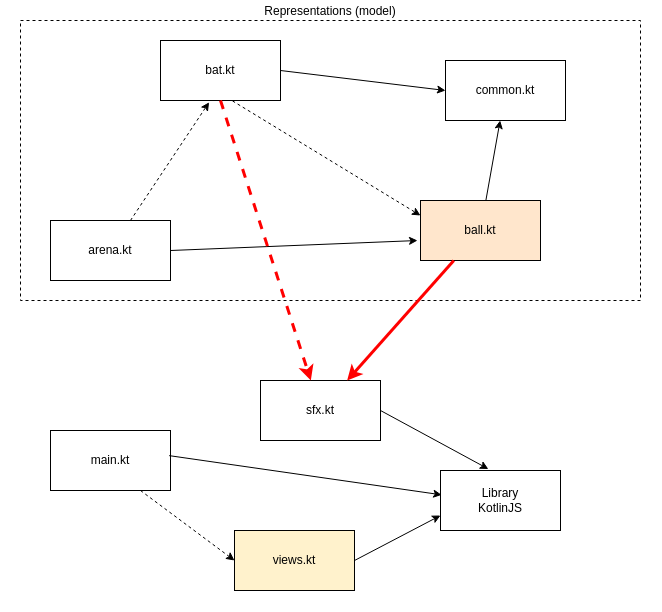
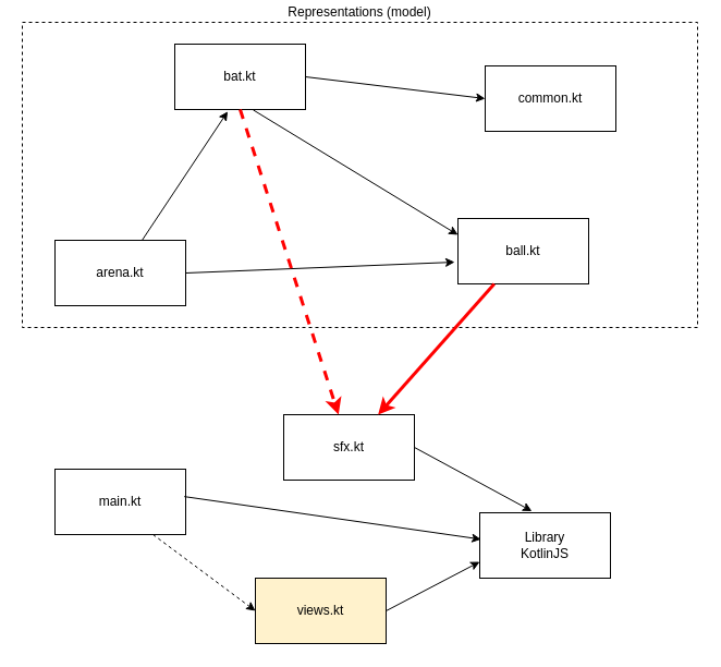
  <mxCell id="0" />
  <mxCell id="1" parent="0" />
  <mxCell id="2" value="Representations (model)" style="rounded=0;whiteSpace=wrap;html=1;align=center;labelPosition=center;verticalLabelPosition=top;verticalAlign=bottom;dashed=1;" vertex="1" parent="1"><mxGeometry x="20" y="20" width="620" height="280" as="geometry" /></mxCell>
  <mxCell id="3" value="common.kt" style="rounded=0;whiteSpace=wrap;html=1;" vertex="1" parent="1"><mxGeometry x="445" y="60" width="120" height="60" as="geometry" /></mxCell>
- <mxCell id="4" value="ball.kt" style="rounded=0;whiteSpace=wrap;html=1;fillColor=#ffe6cc;" vertex="1" parent="1"><mxGeometry x="420" y="200" width="120" height="60" as="geometry" /></mxCell>
+ <mxCell id="4" value="ball.kt" style="rounded=0;whiteSpace=wrap;html=1;" vertex="1" parent="1"><mxGeometry x="420" y="200" width="120" height="60" as="geometry" /></mxCell>
  <mxCell id="5" value="arena.kt" style="rounded=0;whiteSpace=wrap;html=1;" vertex="1" parent="1"><mxGeometry x="50" y="220" width="120" height="60" as="geometry" /></mxCell>
  <mxCell id="6" value="bat.kt" style="rounded=0;whiteSpace=wrap;html=1;" vertex="1" parent="1"><mxGeometry x="160" y="40" width="120" height="60" as="geometry" /></mxCell>
  <mxCell id="7" value="" style="endArrow=classic;html=1;exitX=1;exitY=0.5;exitDx=0;exitDy=0;entryX=0;entryY=0.5;entryDx=0;entryDy=0;" edge="1" parent="1" source="6" target="3"><mxGeometry width="50" height="50" relative="1" as="geometry"><mxPoint x="370" y="160" as="sourcePoint" /><mxPoint x="420" y="110" as="targetPoint" /></mxGeometry></mxCell>
- <mxCell id="8" value="" style="endArrow=classic;html=1;entryX=0.405;entryY=1.03;entryDx=0;entryDy=0;entryPerimeter=0;dashed=1;" edge="1" parent="1" source="5" target="6"><mxGeometry width="50" height="50" relative="1" as="geometry"><mxPoint x="260" y="100" as="sourcePoint" /><mxPoint x="430" y="80" as="targetPoint" /></mxGeometry></mxCell>
+ <mxCell id="8" value="" style="endArrow=classic;html=1;entryX=0.405;entryY=1.03;entryDx=0;entryDy=0;entryPerimeter=0;" edge="1" parent="1" source="5" target="6"><mxGeometry width="50" height="50" relative="1" as="geometry"><mxPoint x="260" y="100" as="sourcePoint" /><mxPoint x="430" y="80" as="targetPoint" /></mxGeometry></mxCell>
  <mxCell id="9" value="" style="endArrow=classic;html=1;exitX=1;exitY=0.5;exitDx=0;exitDy=0;entryX=-0.025;entryY=0.667;entryDx=0;entryDy=0;entryPerimeter=0;" edge="1" parent="1" source="5" target="4"><mxGeometry width="50" height="50" relative="1" as="geometry"><mxPoint x="149.216" y="260" as="sourcePoint" /><mxPoint x="340" y="210" as="targetPoint" /></mxGeometry></mxCell>
- <mxCell id="10" value="" style="endArrow=classic;html=1;entryX=0;entryY=0.25;entryDx=0;entryDy=0;exitX=0.6;exitY=1.007;exitDx=0;exitDy=0;exitPerimeter=0;dashed=1;" edge="1" parent="1" source="6" target="4"><mxGeometry width="50" height="50" relative="1" as="geometry"><mxPoint x="149.216" y="260" as="sourcePoint" /><mxPoint x="188.6" y="131.8" as="targetPoint" /></mxGeometry></mxCell>
- <mxCell id="11" value="" style="endArrow=classic;html=1;" edge="1" parent="1" source="4" target="3"><mxGeometry width="50" height="50" relative="1" as="geometry"><mxPoint x="260" y="100" as="sourcePoint" /><mxPoint x="430" y="80" as="targetPoint" /></mxGeometry></mxCell>
+ <mxCell id="10" value="" style="endArrow=classic;html=1;entryX=0;entryY=0.25;entryDx=0;entryDy=0;exitX=0.6;exitY=1.007;exitDx=0;exitDy=0;exitPerimeter=0;" edge="1" parent="1" source="6" target="4"><mxGeometry width="50" height="50" relative="1" as="geometry"><mxPoint x="149.216" y="260" as="sourcePoint" /><mxPoint x="188.6" y="131.8" as="targetPoint" /></mxGeometry></mxCell>
  <mxCell id="12" value="main.kt" style="rounded=0;whiteSpace=wrap;html=1;" vertex="1" parent="1"><mxGeometry x="50" y="430" width="120" height="60" as="geometry" /></mxCell>
  <mxCell id="13" value="views.kt" style="rounded=0;whiteSpace=wrap;html=1;fillColor=#fff2cc;" vertex="1" parent="1"><mxGeometry x="234" y="530" width="120" height="60" as="geometry" /></mxCell>
  <mxCell id="14" value="sfx.kt" style="rounded=0;whiteSpace=wrap;html=1;" vertex="1" parent="1"><mxGeometry x="260" y="380" width="120" height="60" as="geometry" /></mxCell>
  <mxCell id="15" value="" style="endArrow=classic;html=1;exitX=0.75;exitY=1;exitDx=0;exitDy=0;entryX=0;entryY=0.5;entryDx=0;entryDy=0;dashed=1;" edge="1" parent="1" source="12" target="13"><mxGeometry width="50" height="50" relative="1" as="geometry"><mxPoint x="180" y="260" as="sourcePoint" /><mxPoint x="427" y="250.02" as="targetPoint" /></mxGeometry></mxCell>
  <mxCell id="16" value="" style="endArrow=classic;html=1;exitX=0.5;exitY=1;exitDx=0;exitDy=0;fillColor=#f8cecc;strokeColor=#FF0000;strokeWidth=3;dashed=1;" edge="1" parent="1" source="6" target="14"><mxGeometry width="50" height="50" relative="1" as="geometry"><mxPoint x="180" y="470" as="sourcePoint" /><mxPoint x="280" y="555" as="targetPoint" /></mxGeometry></mxCell>
  <mxCell id="17" value="Library&lt;br&gt;KotlinJS" style="rounded=0;whiteSpace=wrap;html=1;" vertex="1" parent="1"><mxGeometry x="440" y="470" width="120" height="60" as="geometry" /></mxCell>
  <mxCell id="18" value="" style="endArrow=classic;html=1;fillColor=#f8cecc;strokeColor=#FF0000;strokeWidth=3;" edge="1" parent="1" source="4" target="14"><mxGeometry width="50" height="50" relative="1" as="geometry"><mxPoint x="230" y="110" as="sourcePoint" /><mxPoint x="365.938" y="400" as="targetPoint" /></mxGeometry></mxCell>
  <mxCell id="19" value="" style="endArrow=classic;html=1;exitX=1;exitY=0.5;exitDx=0;exitDy=0;entryX=0.399;entryY=-0.025;entryDx=0;entryDy=0;entryPerimeter=0;" edge="1" parent="1" source="14" target="17"><mxGeometry width="50" height="50" relative="1" as="geometry"><mxPoint x="180" y="470" as="sourcePoint" /><mxPoint x="280" y="555" as="targetPoint" /></mxGeometry></mxCell>
  <mxCell id="20" value="" style="endArrow=classic;html=1;exitX=1;exitY=0.5;exitDx=0;exitDy=0;entryX=0;entryY=0.75;entryDx=0;entryDy=0;" edge="1" parent="1" source="13" target="17"><mxGeometry width="50" height="50" relative="1" as="geometry"><mxPoint x="394.52" y="461.02" as="sourcePoint" /><mxPoint x="489.52" y="516" as="targetPoint" /></mxGeometry></mxCell>
  <mxCell id="21" value="" style="endArrow=classic;html=1;exitX=0.989;exitY=0.419;exitDx=0;exitDy=0;entryX=0.01;entryY=0.406;entryDx=0;entryDy=0;exitPerimeter=0;entryPerimeter=0;" edge="1" parent="1" source="12" target="17"><mxGeometry width="50" height="50" relative="1" as="geometry"><mxPoint x="400" y="555" as="sourcePoint" /><mxPoint x="490" y="525" as="targetPoint" /></mxGeometry></mxCell>
